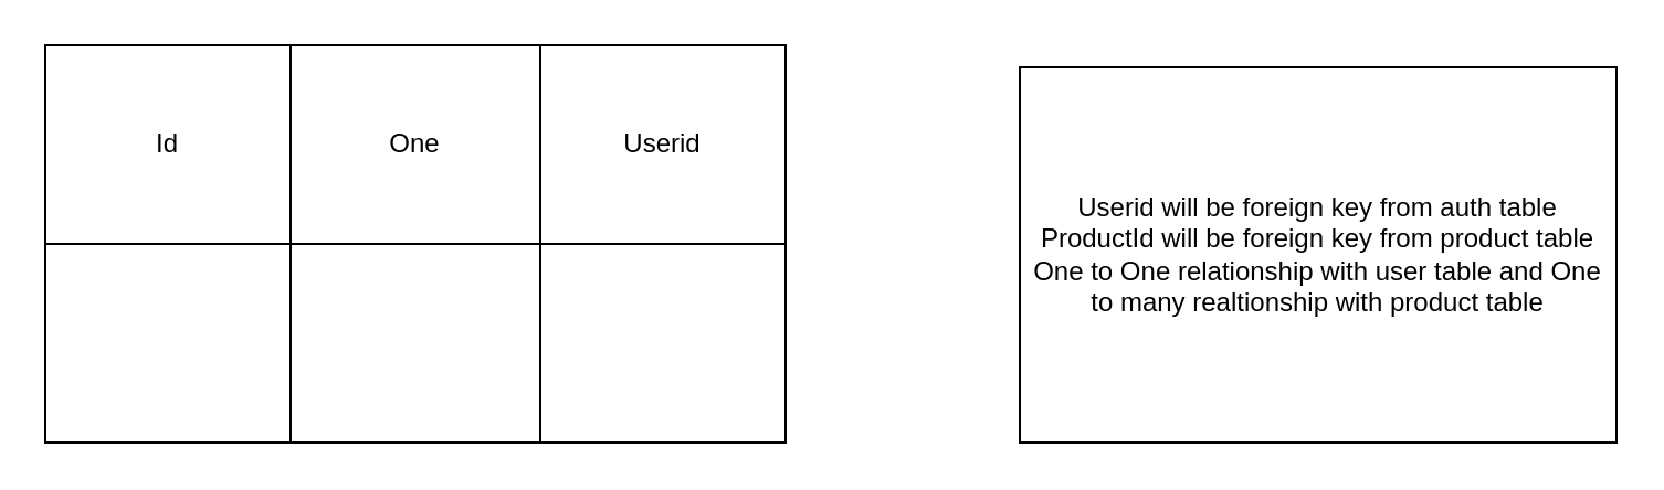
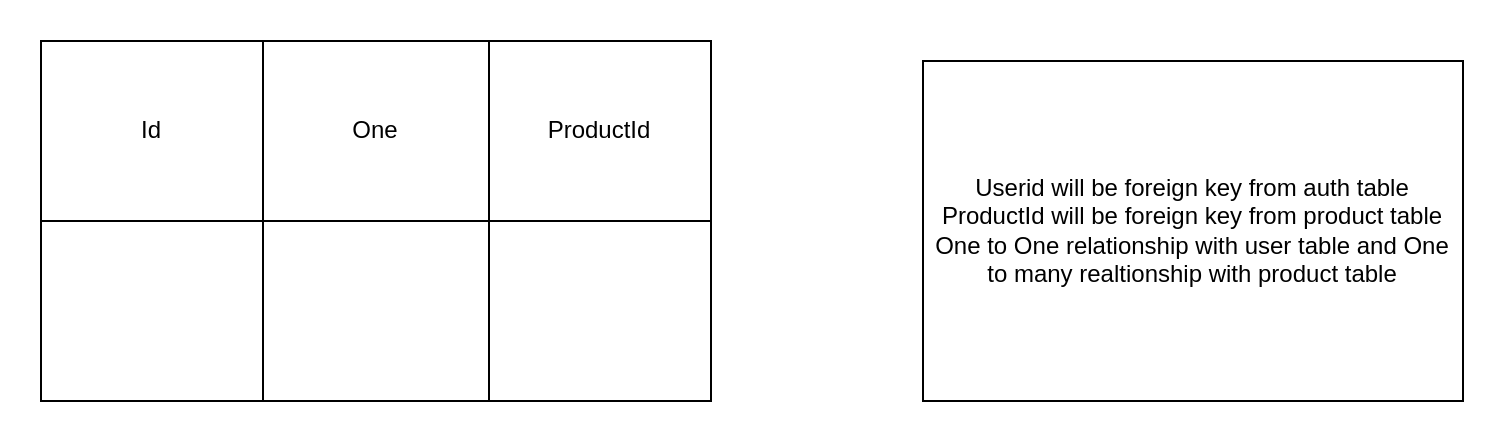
  <mxCell id="0" />
  <mxCell id="1" parent="0" />
  <mxCell id="2" value="" style="shape=table;startSize=0;container=1;collapsible=0;childLayout=tableLayout;" parent="1" vertex="1"><mxGeometry x="20" y="20" width="335" height="180" as="geometry" /></mxCell>
  <mxCell id="3" value="" style="shape=tableRow;horizontal=0;startSize=0;swimlaneHead=0;swimlaneBody=0;top=0;left=0;bottom=0;right=0;collapsible=0;dropTarget=0;fillColor=none;points=[[0,0.5],[1,0.5]];portConstraint=eastwest;" parent="2" vertex="1"><mxGeometry width="335" height="90" as="geometry" /></mxCell>
  <mxCell id="4" value="Id" style="shape=partialRectangle;html=1;whiteSpace=wrap;connectable=0;overflow=hidden;fillColor=none;top=0;left=0;bottom=0;right=0;pointerEvents=1;" parent="3" vertex="1"><mxGeometry width="111" height="90" as="geometry"><mxRectangle width="111" height="90" as="alternateBounds" /></mxGeometry></mxCell>
  <mxCell id="5" value="One" style="shape=partialRectangle;html=1;whiteSpace=wrap;connectable=0;overflow=hidden;fillColor=none;top=0;left=0;bottom=0;right=0;pointerEvents=1;" parent="3" vertex="1"><mxGeometry x="111" width="113" height="90" as="geometry"><mxRectangle width="113" height="90" as="alternateBounds" /></mxGeometry></mxCell>
- <mxCell id="6" value="Userid" style="shape=partialRectangle;html=1;whiteSpace=wrap;connectable=0;overflow=hidden;fillColor=none;top=0;left=0;bottom=0;right=0;pointerEvents=1;" parent="3" vertex="1"><mxGeometry x="224" width="111" height="90" as="geometry"><mxRectangle width="111" height="90" as="alternateBounds" /></mxGeometry></mxCell>
+ <mxCell id="6" value="ProductId" style="shape=partialRectangle;html=1;whiteSpace=wrap;connectable=0;overflow=hidden;fillColor=none;top=0;left=0;bottom=0;right=0;pointerEvents=1;" parent="3" vertex="1"><mxGeometry x="224" width="111" height="90" as="geometry"><mxRectangle width="111" height="90" as="alternateBounds" /></mxGeometry></mxCell>
  <mxCell id="7" value="" style="shape=tableRow;horizontal=0;startSize=0;swimlaneHead=0;swimlaneBody=0;top=0;left=0;bottom=0;right=0;collapsible=0;dropTarget=0;fillColor=none;points=[[0,0.5],[1,0.5]];portConstraint=eastwest;" parent="2" vertex="1"><mxGeometry y="90" width="335" height="90" as="geometry" /></mxCell>
  <mxCell id="8" value="" style="shape=partialRectangle;html=1;whiteSpace=wrap;connectable=0;overflow=hidden;fillColor=none;top=0;left=0;bottom=0;right=0;pointerEvents=1;" parent="7" vertex="1"><mxGeometry width="111" height="90" as="geometry"><mxRectangle width="111" height="90" as="alternateBounds" /></mxGeometry></mxCell>
  <mxCell id="9" value="" style="shape=partialRectangle;html=1;whiteSpace=wrap;connectable=0;overflow=hidden;fillColor=none;top=0;left=0;bottom=0;right=0;pointerEvents=1;" parent="7" vertex="1"><mxGeometry x="111" width="113" height="90" as="geometry"><mxRectangle width="113" height="90" as="alternateBounds" /></mxGeometry></mxCell>
  <mxCell id="10" value="" style="shape=partialRectangle;html=1;whiteSpace=wrap;connectable=0;overflow=hidden;fillColor=none;top=0;left=0;bottom=0;right=0;pointerEvents=1;" parent="7" vertex="1"><mxGeometry x="224" width="111" height="90" as="geometry"><mxRectangle width="111" height="90" as="alternateBounds" /></mxGeometry></mxCell>
  <mxCell id="11" value="" style="shape=table;startSize=0;container=1;collapsible=0;childLayout=tableLayout;" vertex="1" parent="1"><mxGeometry x="461" y="30" width="270" height="170" as="geometry" /></mxCell>
  <mxCell id="12" value="" style="shape=tableRow;horizontal=0;startSize=0;swimlaneHead=0;swimlaneBody=0;top=0;left=0;bottom=0;right=0;collapsible=0;dropTarget=0;fillColor=none;points=[[0,0.5],[1,0.5]];portConstraint=eastwest;" vertex="1" parent="11"><mxGeometry width="270" height="170" as="geometry" /></mxCell>
  <mxCell id="13" value="Userid will be foreign key from auth table&lt;br&gt;ProductId will be foreign key from product table&lt;br&gt;One to One relationship with user table and One to many realtionship with product table" style="shape=partialRectangle;html=1;whiteSpace=wrap;connectable=0;overflow=hidden;fillColor=none;top=0;left=0;bottom=0;right=0;pointerEvents=1;" vertex="1" parent="12"><mxGeometry width="270" height="170" as="geometry"><mxRectangle width="270" height="170" as="alternateBounds" /></mxGeometry></mxCell>
